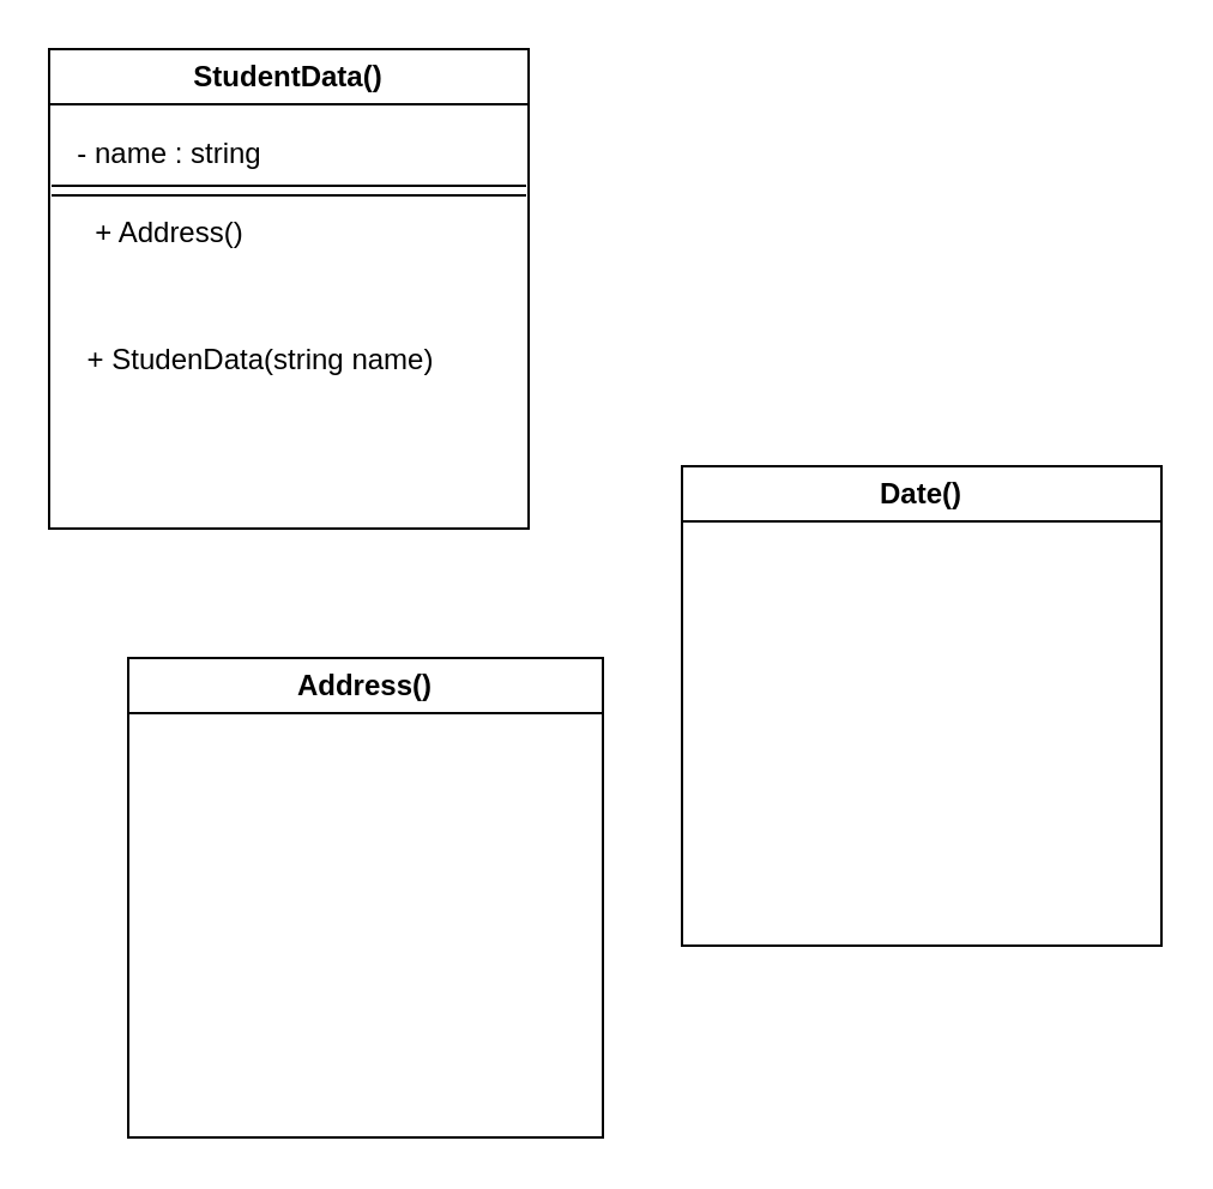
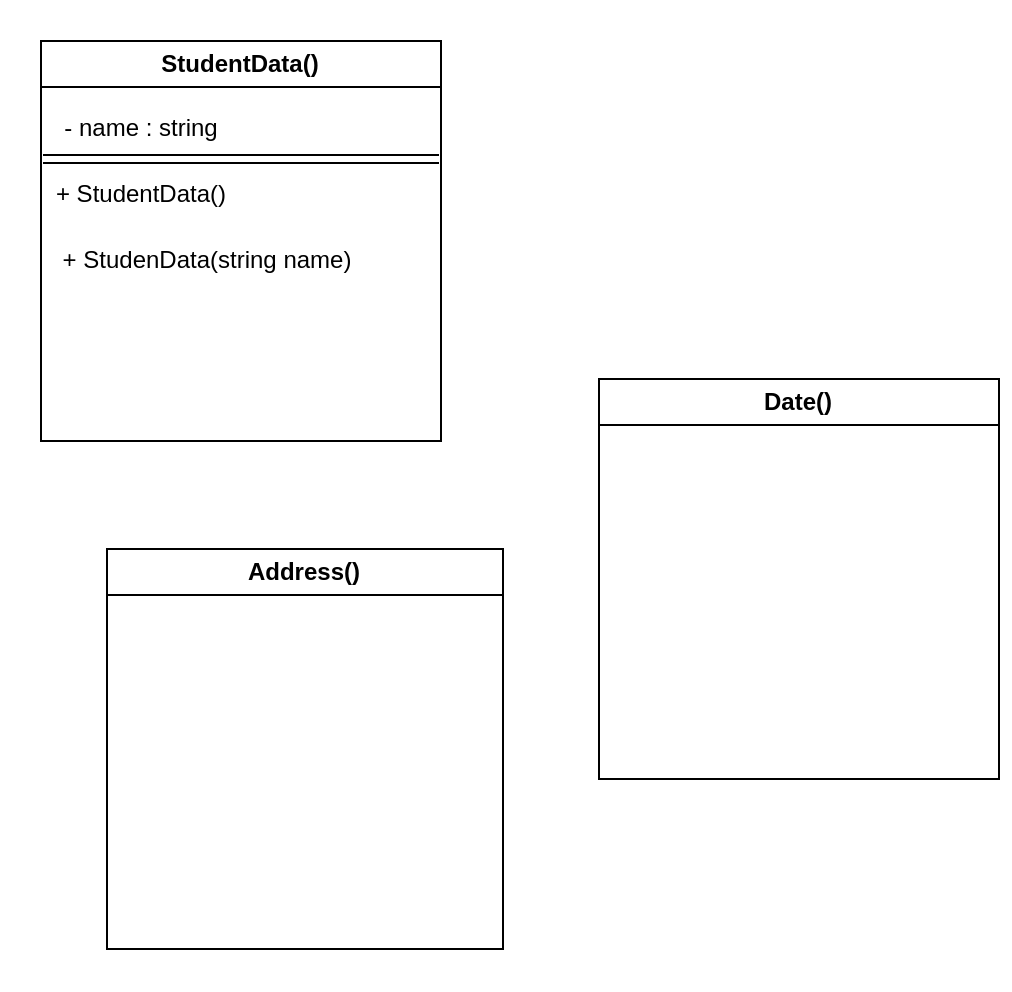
  <mxCell id="0" />
  <mxCell id="1" parent="0" />
  <mxCell id="2" value="StudentData()" style="swimlane;whiteSpace=wrap;html=1;" parent="1" vertex="1"><mxGeometry y="20" width="200" height="200" as="geometry" x="20" /></mxCell>
  <mxCell id="3" value="" style="shape=link;html=1;" edge="1" parent="2"><mxGeometry width="100" relative="1" as="geometry"><mxPoint x="1" y="59" as="sourcePoint" /><mxPoint x="199" y="59" as="targetPoint" /><Array as="points" /></mxGeometry></mxCell>
  <mxCell id="4" value="- name : string" style="text;html=1;align=center;verticalAlign=middle;resizable=0;points=[];autosize=1;strokeColor=none;fillColor=none;" vertex="1" parent="2"><mxGeometry y="27" width="99" height="33" as="geometry" /></mxCell>
- <mxCell id="5" value="+ Address()" style="text;html=1;align=center;verticalAlign=middle;resizable=0;points=[];autosize=1;strokeColor=none;fillColor=none;" vertex="1" parent="2"><mxGeometry y="60" width="99" height="33" as="geometry" /></mxCell>
- <mxCell id="6" value="+ StudenData(string name)" style="text;html=1;align=center;verticalAlign=middle;resizable=0;points=[];autosize=1;strokeColor=none;fillColor=none;" vertex="1" parent="2"><mxGeometry x="5" y="113" width="165" height="33" as="geometry" /></mxCell>
+ <mxCell id="5" value="+ StudentData()" style="text;html=1;align=center;verticalAlign=middle;resizable=0;points=[];autosize=1;strokeColor=none;fillColor=none;" vertex="1" parent="2"><mxGeometry y="60" width="99" height="33" as="geometry" /></mxCell>
+ <mxCell id="6" value="+ StudenData(string name)" style="text;html=1;align=center;verticalAlign=middle;resizable=0;points=[];autosize=1;strokeColor=none;fillColor=none;" vertex="1" parent="2"><mxGeometry y="93" width="165" height="33" as="geometry" /></mxCell>
  <mxCell id="7" value="Address()" style="swimlane;whiteSpace=wrap;html=1;" vertex="1" parent="1"><mxGeometry x="53" y="274" width="198" height="200" as="geometry" /></mxCell>
- <mxCell id="8" value="Date()" style="swimlane;whiteSpace=wrap;html=1;" vertex="1" parent="1"><mxGeometry x="284" y="194" width="200" height="200" as="geometry" /></mxCell>
+ <mxCell id="8" value="Date()" style="swimlane;whiteSpace=wrap;html=1;" vertex="1" parent="1"><mxGeometry x="299" y="189" width="200" height="200" as="geometry" /></mxCell>
